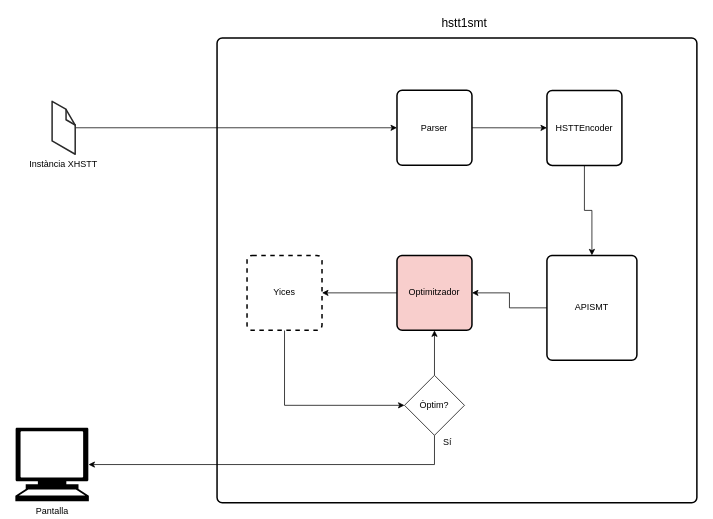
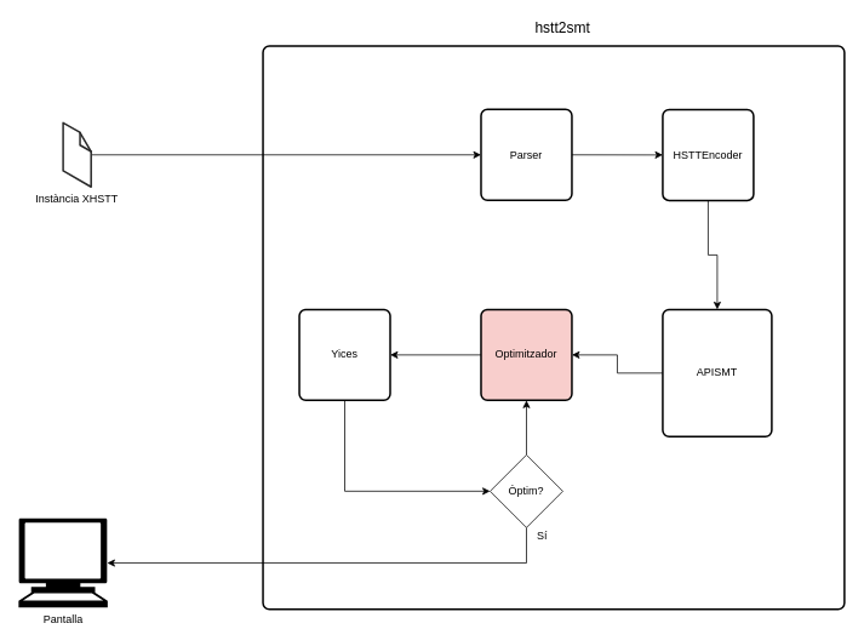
  <mxCell id="0" />
  <mxCell id="1" parent="0" />
  <mxCell id="2" value="" style="rounded=1;whiteSpace=wrap;html=1;absoluteArcSize=1;arcSize=14;strokeWidth=2;" vertex="1" parent="1"><mxGeometry x="289" y="50" width="640" height="620" as="geometry" /></mxCell>
  <mxCell id="3" style="edgeStyle=orthogonalEdgeStyle;rounded=0;orthogonalLoop=1;jettySize=auto;html=1;" edge="1" parent="1" source="4" target="5"><mxGeometry relative="1" as="geometry"><mxPoint x="489" y="140.3" as="targetPoint" /></mxGeometry></mxCell>
  <mxCell id="4" value="Instància XHSTT" style="verticalLabelPosition=bottom;html=1;verticalAlign=top;strokeWidth=1;align=center;outlineConnect=0;dashed=0;outlineConnect=0;shape=mxgraph.aws3d.file;aspect=fixed;strokeColor=#292929;fillColor=#ffffff;" vertex="1" parent="1"><mxGeometry x="69" y="134.5" width="30.8" height="70.6" as="geometry" /></mxCell>
  <mxCell id="5" value="Parser" style="rounded=1;whiteSpace=wrap;html=1;absoluteArcSize=1;arcSize=14;strokeWidth=2;" vertex="1" parent="1"><mxGeometry x="529" y="119.8" width="100" height="100" as="geometry" /></mxCell>
  <mxCell id="6" style="edgeStyle=orthogonalEdgeStyle;rounded=0;orthogonalLoop=1;jettySize=auto;html=1;entryX=0.5;entryY=0;entryDx=0;entryDy=0;" edge="1" parent="1" source="7" target="10"><mxGeometry relative="1" as="geometry" /></mxCell>
  <mxCell id="7" value="HSTTEncoder" style="rounded=1;whiteSpace=wrap;html=1;absoluteArcSize=1;arcSize=14;strokeWidth=2;fillColor=#ffffff;" vertex="1" parent="1"><mxGeometry x="729" y="120" width="100" height="100" as="geometry" /></mxCell>
  <mxCell id="8" value="" style="endArrow=classic;html=1;exitX=1;exitY=0.5;exitDx=0;exitDy=0;" edge="1" parent="1" source="5" target="7"><mxGeometry width="50" height="50" relative="1" as="geometry"><mxPoint x="649" y="190.5" as="sourcePoint" /><mxPoint x="699" y="140.5" as="targetPoint" /></mxGeometry></mxCell>
  <mxCell id="9" style="edgeStyle=orthogonalEdgeStyle;rounded=0;orthogonalLoop=1;jettySize=auto;html=1;entryX=1;entryY=0.5;entryDx=0;entryDy=0;" edge="1" parent="1" source="10" target="12"><mxGeometry relative="1" as="geometry" /></mxCell>
  <mxCell id="10" value="APISMT" style="rounded=1;whiteSpace=wrap;html=1;absoluteArcSize=1;arcSize=14;strokeWidth=2;fillColor=#ffffff;" vertex="1" parent="1"><mxGeometry x="729" y="340" width="120" height="140" as="geometry" /></mxCell>
  <mxCell id="11" style="edgeStyle=orthogonalEdgeStyle;rounded=0;orthogonalLoop=1;jettySize=auto;html=1;entryX=1;entryY=0.5;entryDx=0;entryDy=0;" edge="1" parent="1" source="12" target="17"><mxGeometry relative="1" as="geometry" /></mxCell>
  <mxCell id="12" value="Optimitzador" style="rounded=1;whiteSpace=wrap;html=1;absoluteArcSize=1;arcSize=14;strokeWidth=2;fillColor=#f8cecc;" vertex="1" parent="1"><mxGeometry x="529" y="340" width="100" height="100" as="geometry" /></mxCell>
  <mxCell id="13" style="edgeStyle=orthogonalEdgeStyle;rounded=0;orthogonalLoop=1;jettySize=auto;html=1;entryX=0.5;entryY=1;entryDx=0;entryDy=0;" edge="1" parent="1" source="15" target="12"><mxGeometry relative="1" as="geometry" /></mxCell>
  <mxCell id="14" style="edgeStyle=orthogonalEdgeStyle;rounded=0;orthogonalLoop=1;jettySize=auto;html=1;entryX=0.995;entryY=0.5;entryDx=0;entryDy=0;entryPerimeter=0;" edge="1" parent="1" source="15" target="18"><mxGeometry relative="1" as="geometry"><Array as="points"><mxPoint x="579" y="619" /></Array></mxGeometry></mxCell>
  <mxCell id="15" value="Òptim?" style="rhombus;whiteSpace=wrap;html=1;fillColor=#ffffff;" vertex="1" parent="1"><mxGeometry x="539" y="500" width="80" height="80" as="geometry" /></mxCell>
  <mxCell id="16" style="edgeStyle=orthogonalEdgeStyle;rounded=0;orthogonalLoop=1;jettySize=auto;html=1;entryX=0;entryY=0.5;entryDx=0;entryDy=0;" edge="1" parent="1" source="17" target="15"><mxGeometry relative="1" as="geometry"><Array as="points"><mxPoint x="379" y="540" /></Array></mxGeometry></mxCell>
- <mxCell id="17" value="Yices" style="rounded=1;whiteSpace=wrap;html=1;absoluteArcSize=1;arcSize=14;strokeWidth=2;fillColor=#ffffff;dashed=1;" vertex="1" parent="1"><mxGeometry x="329" y="340" width="100" height="100" as="geometry" /></mxCell>
+ <mxCell id="17" value="Yices" style="rounded=1;whiteSpace=wrap;html=1;absoluteArcSize=1;arcSize=14;strokeWidth=2;fillColor=#ffffff;" vertex="1" parent="1"><mxGeometry x="329" y="340" width="100" height="100" as="geometry" /></mxCell>
  <mxCell id="18" value="Pantalla" style="shape=mxgraph.signs.tech.computer;html=1;fillColor=#000000;strokeColor=none;verticalLabelPosition=bottom;verticalAlign=top;align=center;" vertex="1" parent="1"><mxGeometry x="20" y="570" width="98" height="98" as="geometry" /></mxCell>
  <mxCell id="19" value="Sí" style="text;html=1;resizable=0;points=[];autosize=1;align=left;verticalAlign=top;spacingTop=-4;" vertex="1" parent="1"><mxGeometry x="589" y="580" width="30" height="20" as="geometry" /></mxCell>
- <mxCell id="20" value="&lt;font style=&quot;font-size: 16px&quot;&gt;hstt1smt&lt;/font&gt;" style="text;html=1;strokeColor=none;fillColor=none;align=center;verticalAlign=middle;whiteSpace=wrap;rounded=0;" vertex="1" parent="1"><mxGeometry x="599" y="20" width="40" height="20" as="geometry" /></mxCell>
+ <mxCell id="20" value="&lt;font style=&quot;font-size: 16px&quot;&gt;hstt2smt&lt;/font&gt;" style="text;html=1;strokeColor=none;fillColor=none;align=center;verticalAlign=middle;whiteSpace=wrap;rounded=0;" vertex="1" parent="1"><mxGeometry x="599" y="20" width="40" height="20" as="geometry" /></mxCell>
